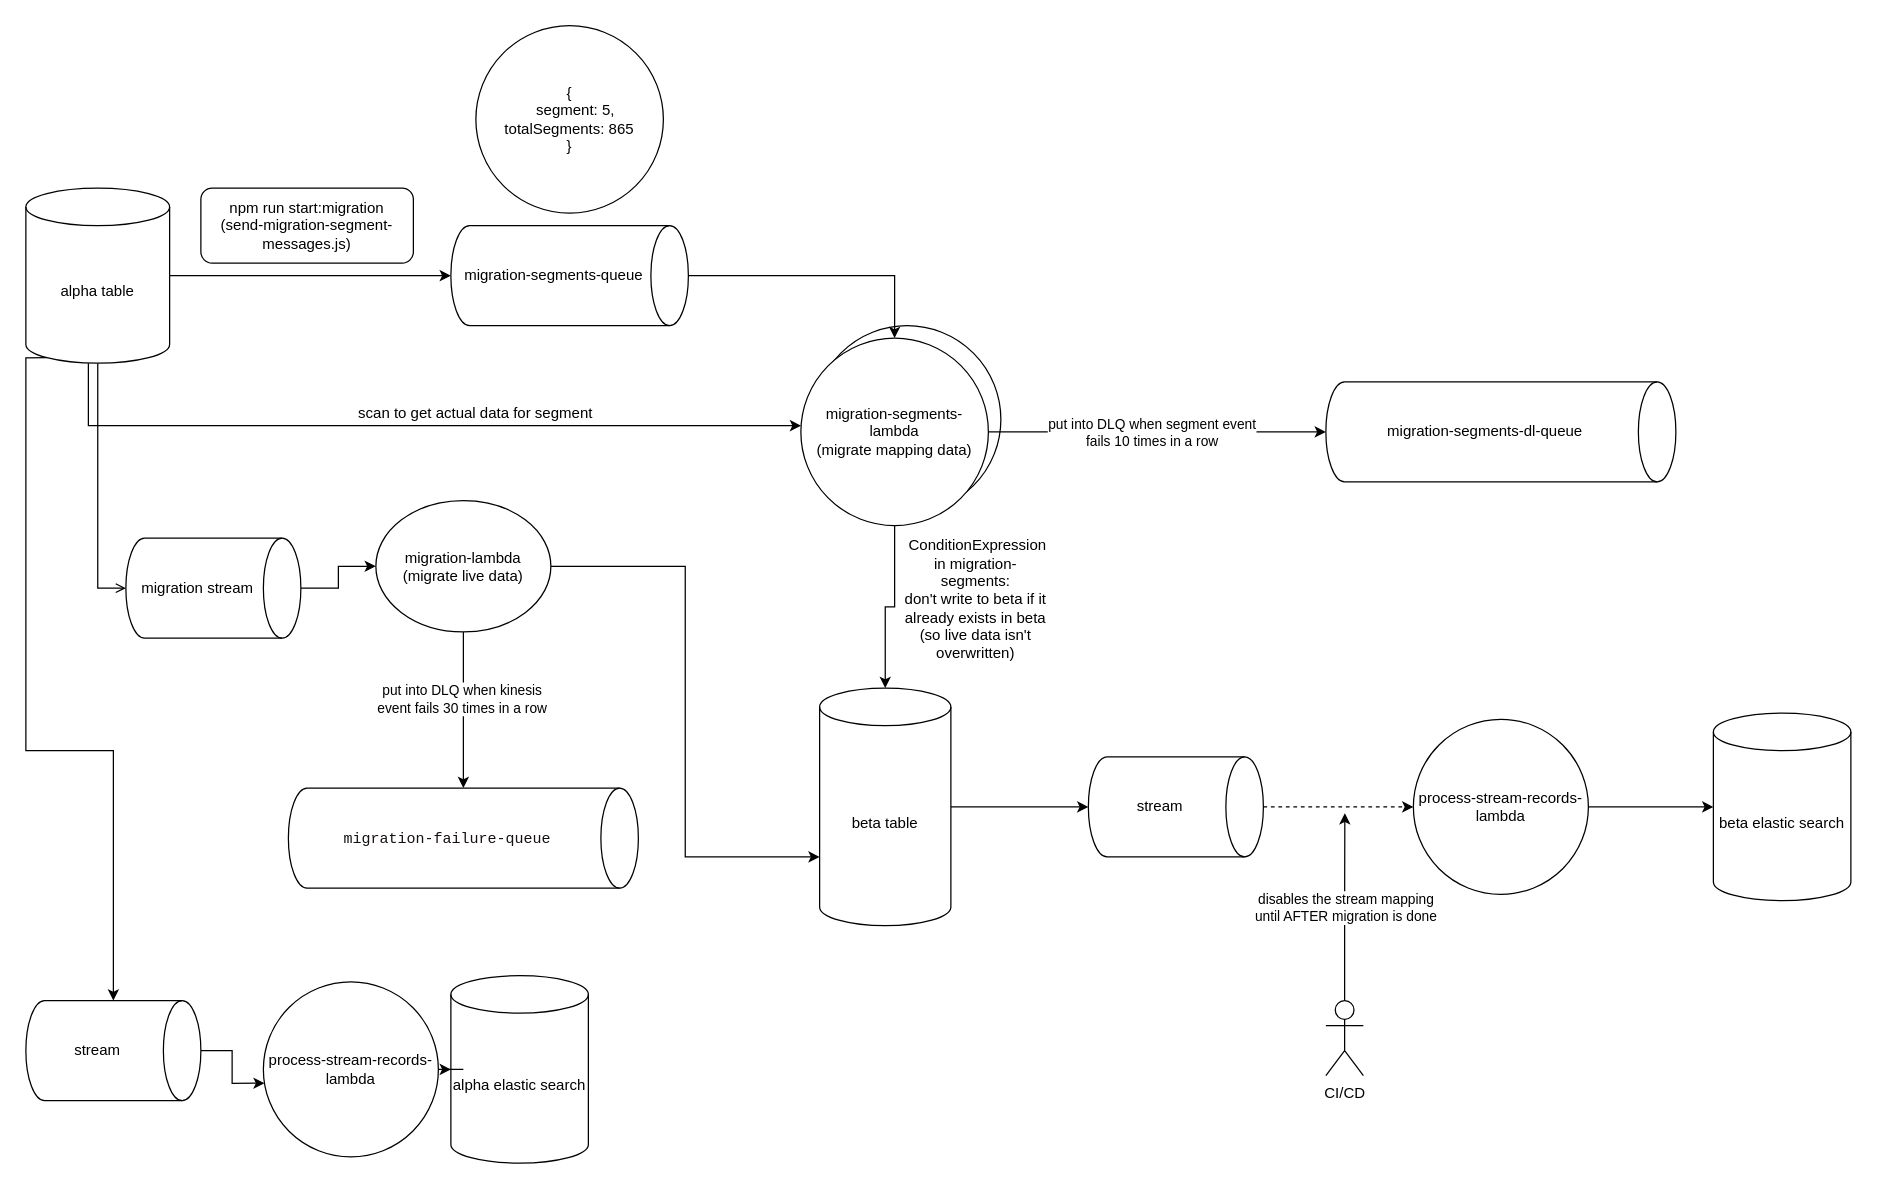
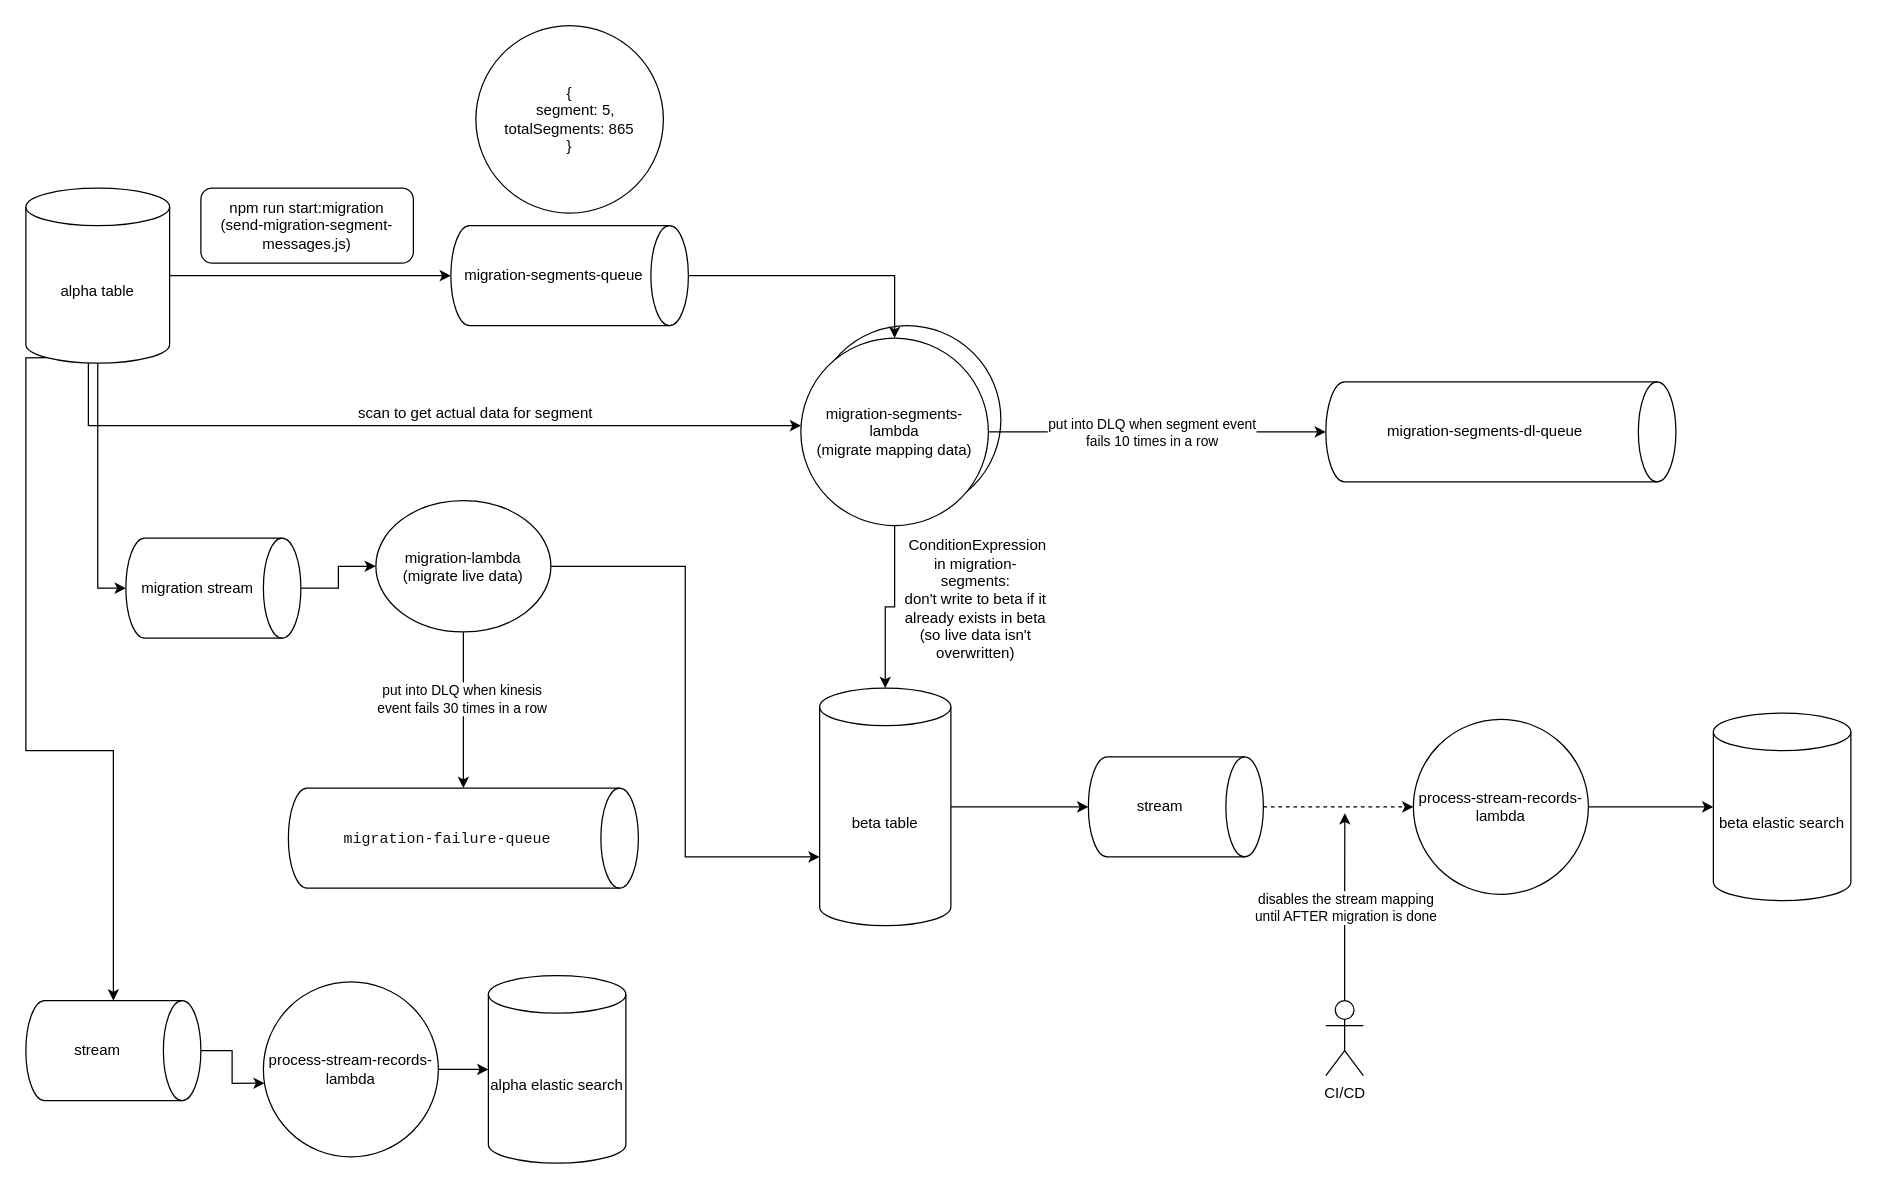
  <mxCell id="0" />
  <mxCell id="1" parent="0" />
  <mxCell id="2" value="&lt;div&gt;migration-segments-lambda&lt;/div&gt;" style="ellipse;whiteSpace=wrap;html=1;aspect=fixed;" parent="1" vertex="1"><mxGeometry x="650" y="260" width="150" height="150" as="geometry" /></mxCell>
  <mxCell id="3" style="edgeStyle=orthogonalEdgeStyle;rounded=0;orthogonalLoop=1;jettySize=auto;html=1;" parent="1" source="6" target="10" edge="1"><mxGeometry relative="1" as="geometry" /></mxCell>
- <mxCell id="4" style="edgeStyle=orthogonalEdgeStyle;rounded=0;orthogonalLoop=1;jettySize=auto;html=1;entryX=0.5;entryY=1;entryDx=0;entryDy=0;entryPerimeter=0;endArrow=open;" parent="1" source="6" target="24" edge="1"><mxGeometry relative="1" as="geometry" /></mxCell>
+ <mxCell id="4" style="edgeStyle=orthogonalEdgeStyle;rounded=0;orthogonalLoop=1;jettySize=auto;html=1;entryX=0.5;entryY=1;entryDx=0;entryDy=0;entryPerimeter=0;" parent="1" source="6" target="24" edge="1"><mxGeometry relative="1" as="geometry" /></mxCell>
  <mxCell id="5" style="edgeStyle=orthogonalEdgeStyle;rounded=0;orthogonalLoop=1;jettySize=auto;html=1;exitX=0.145;exitY=1;exitDx=0;exitDy=-4.35;exitPerimeter=0;entryX=0;entryY=0.5;entryDx=0;entryDy=0;entryPerimeter=0;" parent="1" source="6" target="36" edge="1"><mxGeometry relative="1" as="geometry"><Array as="points"><mxPoint x="20" y="286" /><mxPoint x="20" y="600" /><mxPoint x="90" y="600" /></Array></mxGeometry></mxCell>
  <mxCell id="6" value="alpha table" style="shape=cylinder3;whiteSpace=wrap;html=1;boundedLbl=1;backgroundOutline=1;size=15;" parent="1" vertex="1"><mxGeometry x="20" y="150" width="115" height="140" as="geometry" /></mxCell>
  <mxCell id="7" style="edgeStyle=orthogonalEdgeStyle;rounded=0;orthogonalLoop=1;jettySize=auto;html=1;exitX=1;exitY=0.5;exitDx=0;exitDy=0;exitPerimeter=0;entryX=0.5;entryY=1;entryDx=0;entryDy=0;entryPerimeter=0;" parent="1" source="8" target="31" edge="1"><mxGeometry relative="1" as="geometry" /></mxCell>
  <mxCell id="8" value="&lt;div&gt;beta table&lt;/div&gt;" style="shape=cylinder3;whiteSpace=wrap;html=1;boundedLbl=1;backgroundOutline=1;size=15;" parent="1" vertex="1"><mxGeometry x="655" y="550" width="105" height="190" as="geometry" /></mxCell>
  <mxCell id="9" style="edgeStyle=orthogonalEdgeStyle;rounded=0;orthogonalLoop=1;jettySize=auto;html=1;entryX=0.5;entryY=0;entryDx=0;entryDy=0;" parent="1" source="10" target="16" edge="1"><mxGeometry relative="1" as="geometry" /></mxCell>
  <mxCell id="10" value="&lt;div&gt;migration-segments-queue&lt;/div&gt;" style="shape=cylinder3;whiteSpace=wrap;html=1;boundedLbl=1;backgroundOutline=1;size=15;fillColor=#FFFFFF;direction=south;" parent="1" vertex="1"><mxGeometry x="360" y="180" width="190" height="80" as="geometry" /></mxCell>
  <mxCell id="11" value="npm run start:migration&lt;br&gt;&lt;div&gt;(send-migration-segment-messages.js)&lt;/div&gt;" style="rounded=1;whiteSpace=wrap;html=1;fillColor=#FFFFFF;" parent="1" vertex="1"><mxGeometry x="160" y="150" width="170" height="60" as="geometry" /></mxCell>
  <mxCell id="12" value="&lt;div&gt;{&lt;/div&gt;&lt;div&gt;&amp;nbsp;&amp;nbsp; segment: 5,&lt;/div&gt;&lt;div&gt;totalSegments: 865&lt;br&gt;&lt;/div&gt;&lt;div&gt;}&lt;/div&gt;" style="ellipse;whiteSpace=wrap;html=1;aspect=fixed;fillColor=#FFFFFF;" parent="1" vertex="1"><mxGeometry x="380" y="20" width="150" height="150" as="geometry" /></mxCell>
  <mxCell id="13" style="edgeStyle=orthogonalEdgeStyle;rounded=0;orthogonalLoop=1;jettySize=auto;html=1;entryX=0.5;entryY=0;entryDx=0;entryDy=0;entryPerimeter=0;" parent="1" source="16" target="8" edge="1"><mxGeometry relative="1" as="geometry" /></mxCell>
  <mxCell id="14" style="edgeStyle=orthogonalEdgeStyle;rounded=0;orthogonalLoop=1;jettySize=auto;html=1;exitX=1;exitY=0.5;exitDx=0;exitDy=0;entryX=0.5;entryY=1;entryDx=0;entryDy=0;entryPerimeter=0;" edge="1" parent="1" source="16" target="37"><mxGeometry relative="1" as="geometry" /></mxCell>
  <mxCell id="15" value="put into DLQ when segment event&lt;br&gt;fails 10 times in a row" style="edgeLabel;html=1;align=center;verticalAlign=middle;resizable=0;points=[];" vertex="1" connectable="0" parent="14"><mxGeometry x="-0.429" y="-3" relative="1" as="geometry"><mxPoint x="53" y="-3" as="offset" /></mxGeometry></mxCell>
  <mxCell id="16" value="&lt;div&gt;migration-segments-lambda&lt;/div&gt;&lt;div&gt;(migrate mapping data)&lt;/div&gt;" style="ellipse;whiteSpace=wrap;html=1;aspect=fixed;" parent="1" vertex="1"><mxGeometry x="640" y="270" width="150" height="150" as="geometry" /></mxCell>
  <mxCell id="17" value="" style="endArrow=classic;html=1;rounded=0;edgeStyle=orthogonalEdgeStyle;" parent="1" target="16" edge="1"><mxGeometry width="50" height="50" relative="1" as="geometry"><mxPoint x="70" y="290" as="sourcePoint" /><mxPoint x="450" y="470" as="targetPoint" /><Array as="points"><mxPoint x="70" y="340" /></Array></mxGeometry></mxCell>
  <mxCell id="18" value="scan to get actual data for segment" style="text;html=1;strokeColor=none;fillColor=none;align=center;verticalAlign=middle;whiteSpace=wrap;rounded=0;" parent="1" vertex="1"><mxGeometry x="270" y="320" width="220" height="20" as="geometry" /></mxCell>
  <mxCell id="19" style="edgeStyle=orthogonalEdgeStyle;rounded=0;orthogonalLoop=1;jettySize=auto;html=1;entryX=0;entryY=0;entryDx=0;entryDy=135;entryPerimeter=0;" parent="1" source="22" target="8" edge="1"><mxGeometry relative="1" as="geometry" /></mxCell>
  <mxCell id="20" style="edgeStyle=orthogonalEdgeStyle;rounded=0;orthogonalLoop=1;jettySize=auto;html=1;exitX=0.5;exitY=1;exitDx=0;exitDy=0;entryX=0;entryY=0.5;entryDx=0;entryDy=0;entryPerimeter=0;" edge="1" parent="1" source="22" target="38"><mxGeometry relative="1" as="geometry" /></mxCell>
  <mxCell id="21" value="put into DLQ when kinesis &lt;br&gt;event fails 30 times in a row" style="edgeLabel;html=1;align=center;verticalAlign=middle;resizable=0;points=[];" vertex="1" connectable="0" parent="20"><mxGeometry x="-0.151" y="-2" relative="1" as="geometry"><mxPoint as="offset" /></mxGeometry></mxCell>
  <mxCell id="22" value="&lt;div&gt;migration-lambda&lt;/div&gt;&lt;div&gt;(migrate live data)&lt;/div&gt;" style="ellipse;whiteSpace=wrap;html=1;aspect=fixed;" parent="1" vertex="1"><mxGeometry x="300" y="400" width="140" height="105" as="geometry" /></mxCell>
  <mxCell id="23" style="edgeStyle=orthogonalEdgeStyle;rounded=0;orthogonalLoop=1;jettySize=auto;html=1;entryX=0;entryY=0.5;entryDx=0;entryDy=0;" parent="1" source="24" target="22" edge="1"><mxGeometry relative="1" as="geometry" /></mxCell>
  <mxCell id="24" value="migration stream" style="shape=cylinder3;whiteSpace=wrap;html=1;boundedLbl=1;backgroundOutline=1;size=15;fillColor=#FFFFFF;direction=south;" parent="1" vertex="1"><mxGeometry x="100" y="430" width="140" height="80" as="geometry" /></mxCell>
  <mxCell id="25" value="&lt;div&gt;&amp;nbsp;ConditionExpression in migration-segments:&lt;/div&gt;&lt;div&gt;don't write to beta if it already exists in beta (so live data isn't overwritten)&lt;/div&gt;" style="text;html=1;strokeColor=none;fillColor=none;align=center;verticalAlign=middle;whiteSpace=wrap;rounded=0;" parent="1" vertex="1"><mxGeometry x="760" y="469" width="40" height="20" as="geometry" /></mxCell>
  <mxCell id="26" style="edgeStyle=orthogonalEdgeStyle;rounded=0;orthogonalLoop=1;jettySize=auto;html=1;exitX=0.5;exitY=1;exitDx=0;exitDy=0;" parent="1" source="25" target="25" edge="1"><mxGeometry relative="1" as="geometry" /></mxCell>
  <mxCell id="27" value="beta elastic search" style="shape=cylinder3;whiteSpace=wrap;html=1;boundedLbl=1;backgroundOutline=1;size=15;" parent="1" vertex="1"><mxGeometry x="1370" y="570" width="110" height="150" as="geometry" /></mxCell>
  <mxCell id="28" style="edgeStyle=orthogonalEdgeStyle;rounded=0;orthogonalLoop=1;jettySize=auto;html=1;exitX=1;exitY=0.5;exitDx=0;exitDy=0;" parent="1" source="29" target="27" edge="1"><mxGeometry relative="1" as="geometry" /></mxCell>
  <mxCell id="29" value="&lt;div&gt;process-stream-records-lambda&lt;/div&gt;" style="ellipse;whiteSpace=wrap;html=1;aspect=fixed;" parent="1" vertex="1"><mxGeometry x="1130" y="575" width="140" height="140" as="geometry" /></mxCell>
  <mxCell id="30" style="edgeStyle=orthogonalEdgeStyle;rounded=0;orthogonalLoop=1;jettySize=auto;html=1;exitX=0.5;exitY=0;exitDx=0;exitDy=0;exitPerimeter=0;entryX=0;entryY=0.5;entryDx=0;entryDy=0;dashed=1;" parent="1" source="31" target="29" edge="1"><mxGeometry relative="1" as="geometry" /></mxCell>
  <mxCell id="31" value="stream" style="shape=cylinder3;whiteSpace=wrap;html=1;boundedLbl=1;backgroundOutline=1;size=15;fillColor=#FFFFFF;direction=south;" parent="1" vertex="1"><mxGeometry x="870" y="605" width="140" height="80" as="geometry" /></mxCell>
- <mxCell id="32" value="alpha elastic search" style="shape=cylinder3;whiteSpace=wrap;html=1;boundedLbl=1;backgroundOutline=1;size=15;" parent="1" vertex="1"><mxGeometry x="360" y="780" width="110" height="150" as="geometry" /></mxCell>
+ <mxCell id="32" value="alpha elastic search" style="shape=cylinder3;whiteSpace=wrap;html=1;boundedLbl=1;backgroundOutline=1;size=15;" parent="1" vertex="1"><mxGeometry x="390" y="780" width="110" height="150" as="geometry" /></mxCell>
  <mxCell id="33" style="edgeStyle=orthogonalEdgeStyle;rounded=0;orthogonalLoop=1;jettySize=auto;html=1;exitX=1;exitY=0.5;exitDx=0;exitDy=0;" parent="1" source="34" target="32" edge="1"><mxGeometry relative="1" as="geometry" /></mxCell>
  <mxCell id="34" value="&lt;div&gt;process-stream-records-lambda&lt;/div&gt;" style="ellipse;whiteSpace=wrap;html=1;aspect=fixed;" parent="1" vertex="1"><mxGeometry x="210" y="785" width="140" height="140" as="geometry" /></mxCell>
  <mxCell id="35" style="edgeStyle=orthogonalEdgeStyle;rounded=0;orthogonalLoop=1;jettySize=auto;html=1;exitX=0.5;exitY=0;exitDx=0;exitDy=0;exitPerimeter=0;entryX=0.007;entryY=0.579;entryDx=0;entryDy=0;entryPerimeter=0;" parent="1" source="36" target="34" edge="1"><mxGeometry relative="1" as="geometry" /></mxCell>
  <mxCell id="36" value="stream" style="shape=cylinder3;whiteSpace=wrap;html=1;boundedLbl=1;backgroundOutline=1;size=15;fillColor=#FFFFFF;direction=south;" parent="1" vertex="1"><mxGeometry x="20" y="800" width="140" height="80" as="geometry" /></mxCell>
  <mxCell id="37" value="&lt;div&gt;migration-segments-dl-queue&lt;/div&gt;" style="shape=cylinder3;whiteSpace=wrap;html=1;boundedLbl=1;backgroundOutline=1;size=15;fillColor=#FFFFFF;direction=south;" vertex="1" parent="1"><mxGeometry x="1060" y="305" width="280" height="80" as="geometry" /></mxCell>
  <mxCell id="38" value="&lt;div style=&quot;font-family: &amp;#34;menlo&amp;#34; , &amp;#34;monaco&amp;#34; , &amp;#34;courier new&amp;#34; , monospace ; line-height: 18px&quot;&gt;&lt;font color=&quot;#171010&quot;&gt;migration-failure-queue&lt;/font&gt;&lt;/div&gt;" style="shape=cylinder3;whiteSpace=wrap;html=1;boundedLbl=1;backgroundOutline=1;size=15;fillColor=#FFFFFF;direction=south;" vertex="1" parent="1"><mxGeometry x="230" y="630" width="280" height="80" as="geometry" /></mxCell>
  <mxCell id="39" value="disables the stream mapping&lt;br&gt;until AFTER migration is done" style="edgeStyle=orthogonalEdgeStyle;rounded=0;orthogonalLoop=1;jettySize=auto;html=1;exitX=0.5;exitY=0;exitDx=0;exitDy=0;exitPerimeter=0;" edge="1" parent="1" source="40"><mxGeometry relative="1" as="geometry"><mxPoint x="1075.176" y="650" as="targetPoint" /></mxGeometry></mxCell>
  <mxCell id="40" value="CI/CD" style="shape=umlActor;verticalLabelPosition=bottom;verticalAlign=top;html=1;outlineConnect=0;" vertex="1" parent="1"><mxGeometry x="1060" y="800" width="30" height="60" as="geometry" /></mxCell>
